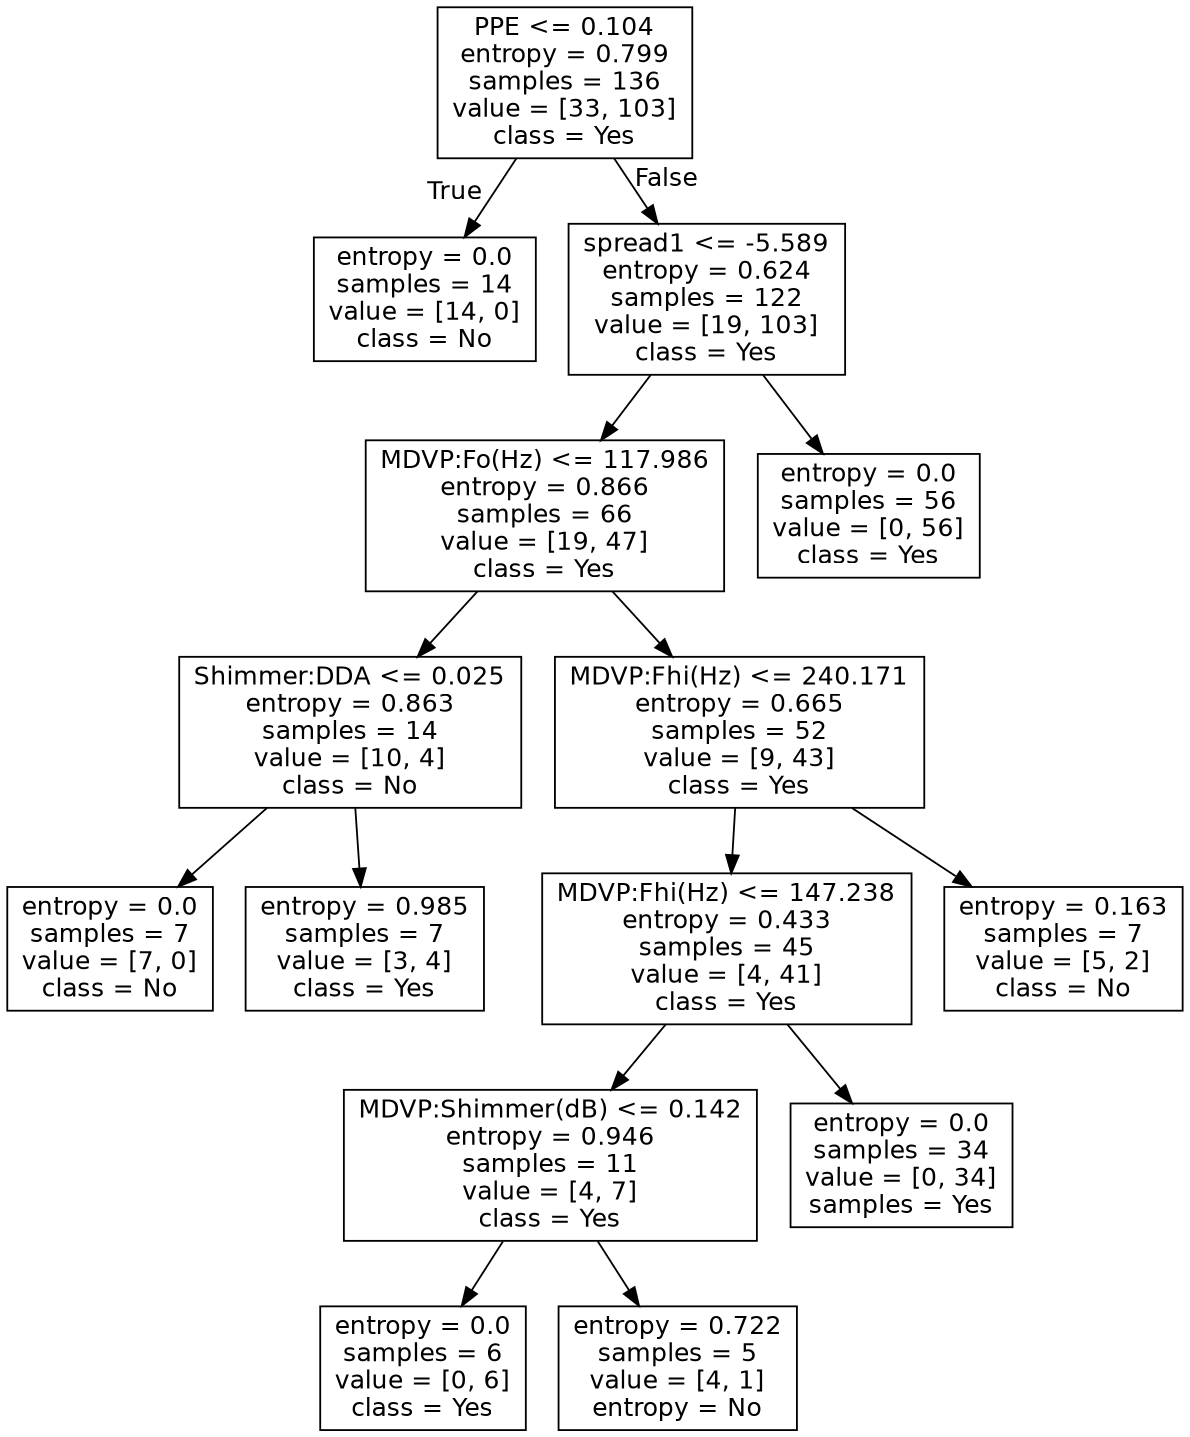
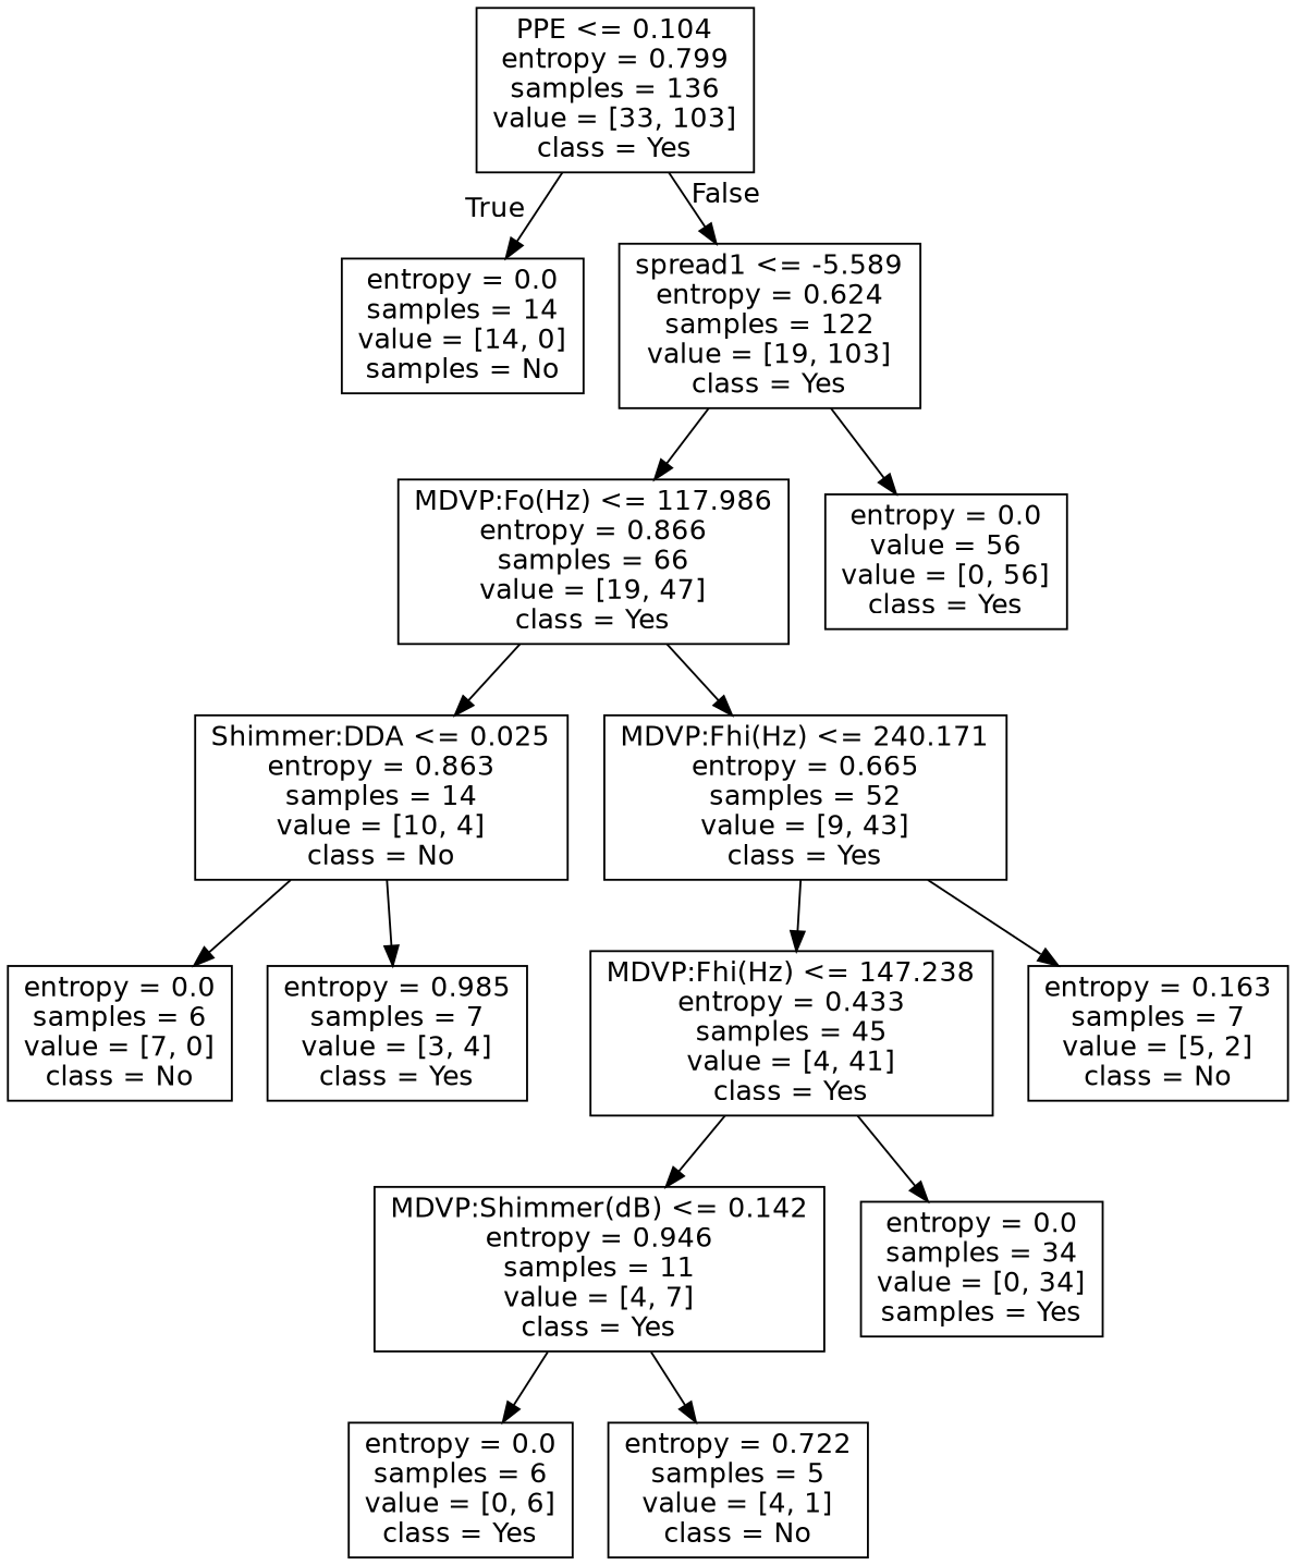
  digraph {
    node [fontname=helvetica shape=box]
    edge [fontname=helvetica]
    n1 [label="PPE <= 0.104\nentropy = 0.799\nsamples = 136\nvalue = [33, 103]\nclass = Yes"]
-   n2 [label="entropy = 0.0\nsamples = 14\nvalue = [14, 0]\nclass = No"]
+   n2 [label="entropy = 0.0\nsamples = 14\nvalue = [14, 0]\nsamples = No"]
    n3 [label="spread1 <= -5.589\nentropy = 0.624\nsamples = 122\nvalue = [19, 103]\nclass = Yes"]
    n4 [label="MDVP:Fo(Hz) <= 117.986\nentropy = 0.866\nsamples = 66\nvalue = [19, 47]\nclass = Yes"]
-   n5 [label="entropy = 0.0\nsamples = 56\nvalue = [0, 56]\nclass = Yes"]
+   n5 [label="entropy = 0.0\nvalue = 56\nvalue = [0, 56]\nclass = Yes"]
    n6 [label="Shimmer:DDA <= 0.025\nentropy = 0.863\nsamples = 14\nvalue = [10, 4]\nclass = No"]
    n7 [label="MDVP:Fhi(Hz) <= 240.171\nentropy = 0.665\nsamples = 52\nvalue = [9, 43]\nclass = Yes"]
-   n8 [label="entropy = 0.0\nsamples = 7\nvalue = [7, 0]\nclass = No"]
+   n8 [label="entropy = 0.0\nsamples = 6\nvalue = [7, 0]\nclass = No"]
    n9 [label="entropy = 0.985\nsamples = 7\nvalue = [3, 4]\nclass = Yes"]
    n10 [label="MDVP:Fhi(Hz) <= 147.238\nentropy = 0.433\nsamples = 45\nvalue = [4, 41]\nclass = Yes"]
    n11 [label="entropy = 0.163\nsamples = 7\nvalue = [5, 2]\nclass = No"]
    n12 [label="MDVP:Shimmer(dB) <= 0.142\nentropy = 0.946\nsamples = 11\nvalue = [4, 7]\nclass = Yes"]
    n13 [label="entropy = 0.0\nsamples = 34\nvalue = [0, 34]\nsamples = Yes"]
    n14 [label="entropy = 0.0\nsamples = 6\nvalue = [0, 6]\nclass = Yes"]
-   n15 [label="entropy = 0.722\nsamples = 5\nvalue = [4, 1]\nentropy = No"]
+   n15 [label="entropy = 0.722\nsamples = 5\nvalue = [4, 1]\nclass = No"]
    n1 -> n2 [headlabel=True labelangle=45 labeldistance=2.5]
    n1 -> n3 [headlabel=False labelangle=-45 labeldistance=2.5]
    n3 -> n4
    n3 -> n5
    n4 -> n6
    n4 -> n7
    n6 -> n8
    n6 -> n9
    n7 -> n10
    n7 -> n11
    n10 -> n12
    n10 -> n13
    n12 -> n14
    n12 -> n15
  }
